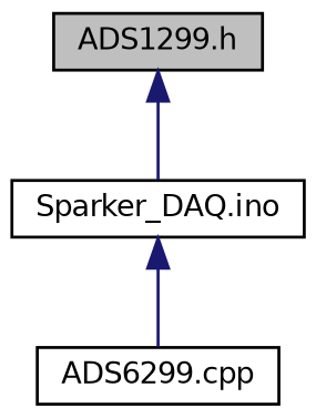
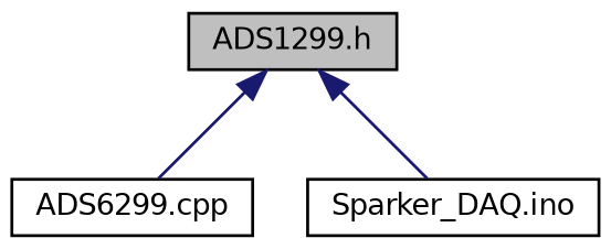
  digraph {
    node [color=black fillcolor=white fontname=Helvetica fontsize=10 shape=record style=filled]
    edge [color=midnightblue dir=back fontname=Helvetica fontsize=10 labelfontname=Helvetica labelfontsize=10 style=solid]
    n1 [fillcolor=grey75 fontcolor=black height=0.2 label="ADS1299.h" width=0.4]
    n2 [height=0.2 label="ADS6299.cpp" width=0.4]
    n3 [height=0.2 label="Sparker_DAQ.ino" width=0.4]
-   n3 -> n2
+   n1 -> n2
    n1 -> n3
  }
